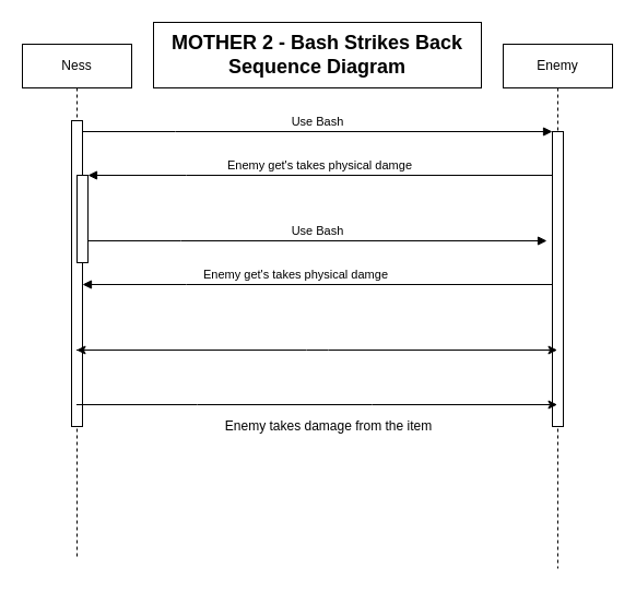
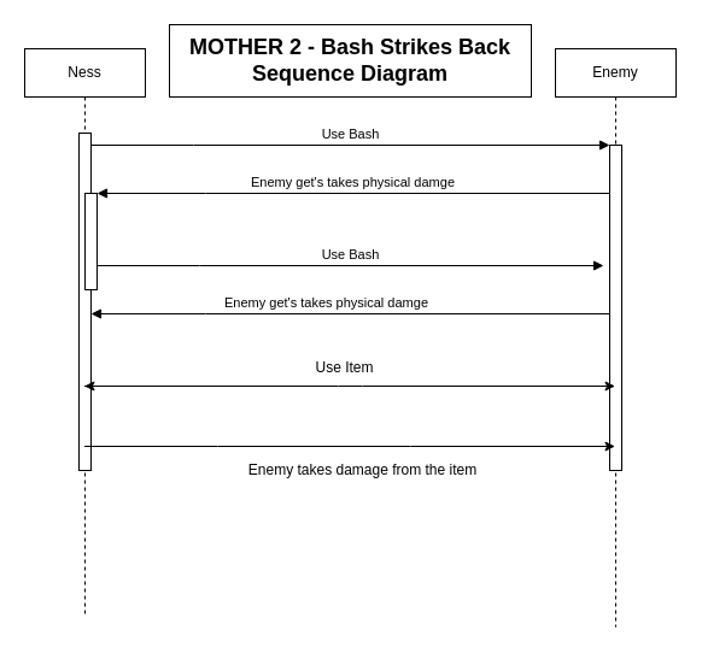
  <mxCell id="0" />
  <mxCell id="1" parent="0" />
  <mxCell id="2" value="Ness" style="shape=umlLifeline;perimeter=lifelinePerimeter;whiteSpace=wrap;html=1;container=0;dropTarget=0;collapsible=0;recursiveResize=0;outlineConnect=0;portConstraint=eastwest;newEdgeStyle={&quot;edgeStyle&quot;:&quot;elbowEdgeStyle&quot;,&quot;elbow&quot;:&quot;vertical&quot;,&quot;curved&quot;:0,&quot;rounded&quot;:0};" parent="1" vertex="1"><mxGeometry x="20" y="40" width="100" height="470" as="geometry" /></mxCell>
  <mxCell id="3" value="" style="html=1;points=[];perimeter=orthogonalPerimeter;outlineConnect=0;targetShapes=umlLifeline;portConstraint=eastwest;newEdgeStyle={&quot;edgeStyle&quot;:&quot;elbowEdgeStyle&quot;,&quot;elbow&quot;:&quot;vertical&quot;,&quot;curved&quot;:0,&quot;rounded&quot;:0};" parent="2" vertex="1"><mxGeometry x="45" y="70" width="10" height="280" as="geometry" /></mxCell>
  <mxCell id="4" value="" style="html=1;points=[];perimeter=orthogonalPerimeter;outlineConnect=0;targetShapes=umlLifeline;portConstraint=eastwest;newEdgeStyle={&quot;edgeStyle&quot;:&quot;elbowEdgeStyle&quot;,&quot;elbow&quot;:&quot;vertical&quot;,&quot;curved&quot;:0,&quot;rounded&quot;:0};" parent="2" vertex="1"><mxGeometry x="50" y="120" width="10" height="80" as="geometry" /></mxCell>
  <mxCell id="5" value="Enemy" style="shape=umlLifeline;perimeter=lifelinePerimeter;whiteSpace=wrap;html=1;container=0;dropTarget=0;collapsible=0;recursiveResize=0;outlineConnect=0;portConstraint=eastwest;newEdgeStyle={&quot;edgeStyle&quot;:&quot;elbowEdgeStyle&quot;,&quot;elbow&quot;:&quot;vertical&quot;,&quot;curved&quot;:0,&quot;rounded&quot;:0};" parent="1" vertex="1"><mxGeometry x="460" y="40" width="100" height="480" as="geometry" /></mxCell>
  <mxCell id="6" value="" style="html=1;points=[];perimeter=orthogonalPerimeter;outlineConnect=0;targetShapes=umlLifeline;portConstraint=eastwest;newEdgeStyle={&quot;edgeStyle&quot;:&quot;elbowEdgeStyle&quot;,&quot;elbow&quot;:&quot;vertical&quot;,&quot;curved&quot;:0,&quot;rounded&quot;:0};" parent="5" vertex="1"><mxGeometry x="45" y="80" width="10" height="270" as="geometry" /></mxCell>
  <mxCell id="7" value="Use Bash" style="html=1;verticalAlign=bottom;endArrow=block;edgeStyle=elbowEdgeStyle;elbow=vertical;curved=0;rounded=0;" parent="1" source="3" target="6" edge="1"><mxGeometry relative="1" as="geometry"><mxPoint x="175" y="130" as="sourcePoint" /><Array as="points"><mxPoint x="160" y="120" /></Array></mxGeometry></mxCell>
  <mxCell id="8" value="Enemy get's takes physical damge" style="html=1;verticalAlign=bottom;endArrow=block;edgeStyle=elbowEdgeStyle;elbow=vertical;curved=0;rounded=0;" parent="1" source="6" target="4" edge="1"><mxGeometry relative="1" as="geometry"><mxPoint x="155" y="160" as="sourcePoint" /><Array as="points"><mxPoint x="170" y="160" /></Array></mxGeometry></mxCell>
  <mxCell id="9" value="Enemy get's takes physical damge" style="html=1;verticalAlign=bottom;endArrow=block;edgeStyle=elbowEdgeStyle;elbow=vertical;curved=0;rounded=0;" edge="1" parent="1" target="3"><mxGeometry x="0.093" relative="1" as="geometry"><mxPoint x="505" y="260" as="sourcePoint" /><Array as="points"><mxPoint x="170" y="260" /></Array><mxPoint x="80" y="260" as="targetPoint" /><mxPoint as="offset" /></mxGeometry></mxCell>
  <mxCell id="10" value="Use Bash" style="html=1;verticalAlign=bottom;endArrow=block;edgeStyle=elbowEdgeStyle;elbow=vertical;curved=0;rounded=0;" edge="1" parent="1"><mxGeometry relative="1" as="geometry"><mxPoint x="80" y="220" as="sourcePoint" /><Array as="points"><mxPoint x="165" y="220" /></Array><mxPoint x="500" y="220" as="targetPoint" /></mxGeometry></mxCell>
  <mxCell id="11" value="" style="endArrow=classic;html=1;rounded=0;" edge="1" parent="1" source="2" target="5"><mxGeometry width="50" height="50" relative="1" as="geometry"><mxPoint x="200" y="320" as="sourcePoint" /><mxPoint x="250" y="270" as="targetPoint" /><Array as="points"><mxPoint x="280" y="320" /><mxPoint x="300" y="320" /></Array></mxGeometry></mxCell>
+ <mxCell id="12" value="Use Item" style="text;html=1;align=center;verticalAlign=middle;resizable=0;points=[];autosize=1;strokeColor=none;fillColor=none;" vertex="1" parent="1"><mxGeometry x="250" y="290" width="70" height="30" as="geometry" /></mxCell>
  <mxCell id="13" value="" style="endArrow=classic;html=1;rounded=0;" edge="1" parent="1" target="2"><mxGeometry width="50" height="50" relative="1" as="geometry"><mxPoint x="200" y="320" as="sourcePoint" /><mxPoint x="250" y="270" as="targetPoint" /></mxGeometry></mxCell>
  <mxCell id="14" value="" style="endArrow=classic;html=1;rounded=0;" edge="1" parent="1" source="2" target="5"><mxGeometry width="50" height="50" relative="1" as="geometry"><mxPoint x="180" y="360" as="sourcePoint" /><mxPoint x="310" y="300" as="targetPoint" /><Array as="points"><mxPoint x="180" y="370" /><mxPoint x="340" y="370" /></Array></mxGeometry></mxCell>
  <mxCell id="15" value="Enemy takes damage from the item" style="text;html=1;align=center;verticalAlign=middle;resizable=0;points=[];autosize=1;strokeColor=none;fillColor=none;" vertex="1" parent="1"><mxGeometry x="195" y="375" width="210" height="30" as="geometry" /></mxCell>
  <mxCell id="16" value="&lt;font style=&quot;font-size: 18px;&quot;&gt;MOTHER 2 - Bash Strikes Back&lt;br&gt;Sequence Diagram&lt;/font&gt;" style="rounded=0;whiteSpace=wrap;html=1;fontStyle=1" vertex="1" parent="1"><mxGeometry x="140" y="20" width="300" height="60" as="geometry" /></mxCell>
